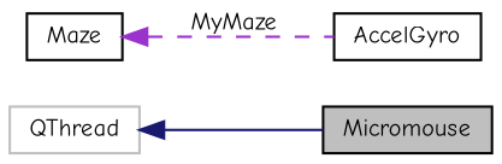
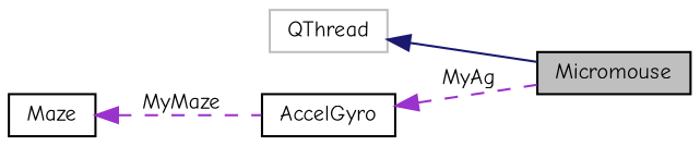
  digraph {
    fontname="Comic Neue"
    rankdir=LR
    node [color=black fillcolor=white fontname="Comic Neue" fontsize=10 shape=record style=filled]
    edge [color=darkorchid3 dir=back fontname="Comic Neue" fontsize=10 labelfontname=Helvetica labelfontsize=10 style=dashed]
    n1 [fillcolor=grey75 fontcolor=black height=0.2 label=Micromouse width=0.4]
    n2 [color=grey75 height=0.2 label=QThread width=0.4]
    n3 [height=0.2 label=AccelGyro width=0.4]
    n4 [height=0.2 label=Maze width=0.4]
    n2 -> n1 [color=midnightblue style=solid]
+   n3 -> n1 [label=" MyAg"]
    n4 -> n3 [label=" MyMaze"]
  }
